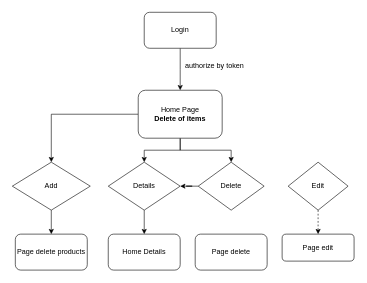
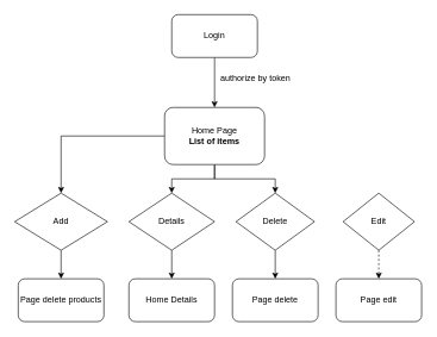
  <mxCell id="0" />
  <mxCell id="1" parent="0" />
  <mxCell id="2" style="edgeStyle=orthogonalEdgeStyle;rounded=0;orthogonalLoop=1;jettySize=auto;html=1;" edge="1" parent="1" source="3"><mxGeometry relative="1" as="geometry"><mxPoint x="300" y="150" as="targetPoint" /></mxGeometry></mxCell>
  <mxCell id="3" value="Login" style="rounded=1;whiteSpace=wrap;html=1;" vertex="1" parent="1"><mxGeometry x="240" y="20" width="120" height="60" as="geometry" /></mxCell>
  <mxCell id="4" style="edgeStyle=orthogonalEdgeStyle;rounded=0;orthogonalLoop=1;jettySize=auto;html=1;entryX=0.5;entryY=0;entryDx=0;entryDy=0;" edge="1" parent="1" source="7" target="9"><mxGeometry relative="1" as="geometry" /></mxCell>
  <mxCell id="5" style="edgeStyle=orthogonalEdgeStyle;rounded=0;orthogonalLoop=1;jettySize=auto;html=1;entryX=0.5;entryY=0;entryDx=0;entryDy=0;" edge="1" parent="1" source="7" target="11"><mxGeometry relative="1" as="geometry" /></mxCell>
  <mxCell id="6" style="edgeStyle=orthogonalEdgeStyle;rounded=0;orthogonalLoop=1;jettySize=auto;html=1;entryX=0.5;entryY=0;entryDx=0;entryDy=0;" edge="1" parent="1" source="7" target="13"><mxGeometry relative="1" as="geometry" /></mxCell>
- <mxCell id="7" value="Home Page&lt;br&gt;&lt;b&gt;Delete of items&lt;/b&gt;" style="rounded=1;whiteSpace=wrap;html=1;" vertex="1" parent="1"><mxGeometry x="230" y="150" width="140" height="80" as="geometry" /></mxCell>
+ <mxCell id="7" value="Home Page&lt;br&gt;&lt;b&gt;List of items&lt;/b&gt;" style="rounded=1;whiteSpace=wrap;html=1;" vertex="1" parent="1"><mxGeometry x="230" y="150" width="140" height="80" as="geometry" /></mxCell>
  <mxCell id="8" style="edgeStyle=orthogonalEdgeStyle;rounded=0;orthogonalLoop=1;jettySize=auto;html=1;" edge="1" parent="1" source="9" target="16"><mxGeometry relative="1" as="geometry" /></mxCell>
  <mxCell id="9" value="Add" style="rhombus;whiteSpace=wrap;html=1;" vertex="1" parent="1"><mxGeometry x="20" y="270" width="130" height="80" as="geometry" /></mxCell>
  <mxCell id="10" style="edgeStyle=orthogonalEdgeStyle;rounded=0;orthogonalLoop=1;jettySize=auto;html=1;entryX=0.5;entryY=0;entryDx=0;entryDy=0;" edge="1" parent="1" source="11" target="17"><mxGeometry relative="1" as="geometry" /></mxCell>
  <mxCell id="11" value="Details" style="rhombus;whiteSpace=wrap;html=1;" vertex="1" parent="1"><mxGeometry x="180" y="270" width="120" height="80" as="geometry" /></mxCell>
- <mxCell id="12" style="edgeStyle=orthogonalEdgeStyle;rounded=0;orthogonalLoop=1;jettySize=auto;html=1;" edge="1" parent="1" source="13" target="11"><mxGeometry relative="1" as="geometry" /></mxCell>
+ <mxCell id="12" style="edgeStyle=orthogonalEdgeStyle;rounded=0;orthogonalLoop=1;jettySize=auto;html=1;entryX=0.5;entryY=0;entryDx=0;entryDy=0;" edge="1" parent="1" source="13" target="18"><mxGeometry relative="1" as="geometry" /></mxCell>
  <mxCell id="13" value="Delete" style="rhombus;whiteSpace=wrap;html=1;" vertex="1" parent="1"><mxGeometry x="330" y="270" width="110" height="80" as="geometry" /></mxCell>
  <mxCell id="14" style="edgeStyle=orthogonalEdgeStyle;rounded=0;orthogonalLoop=1;jettySize=auto;html=1;dashed=1;" edge="1" parent="1" source="15" target="19"><mxGeometry relative="1" as="geometry" /></mxCell>
  <mxCell id="15" value="Edit" style="rhombus;whiteSpace=wrap;html=1;" vertex="1" parent="1"><mxGeometry x="480" y="270" width="100" height="80" as="geometry" /></mxCell>
  <mxCell id="16" value="Page delete products" style="rounded=1;whiteSpace=wrap;html=1;" vertex="1" parent="1"><mxGeometry x="25" y="390" width="120" height="60" as="geometry" /></mxCell>
  <mxCell id="17" value="Home Details" style="rounded=1;whiteSpace=wrap;html=1;" vertex="1" parent="1"><mxGeometry x="180" y="390" width="120" height="60" as="geometry" /></mxCell>
  <mxCell id="18" value="Page delete" style="rounded=1;whiteSpace=wrap;html=1;" vertex="1" parent="1"><mxGeometry x="325" y="390" width="120" height="60" as="geometry" /></mxCell>
- <mxCell id="19" value="Page edit" style="rounded=1;whiteSpace=wrap;html=1;" vertex="1" parent="1"><mxGeometry x="470" y="390" width="120" height="45" as="geometry" /></mxCell>
+ <mxCell id="19" value="Page edit" style="rounded=1;whiteSpace=wrap;html=1;" vertex="1" parent="1"><mxGeometry x="470" y="390" width="120" height="60" as="geometry" /></mxCell>
  <mxCell id="20" value="authorize by token" style="text;html=1;strokeColor=none;fillColor=none;align=center;verticalAlign=middle;whiteSpace=wrap;rounded=0;" vertex="1" parent="1"><mxGeometry x="280" y="100" width="155" height="20" as="geometry" /></mxCell>
